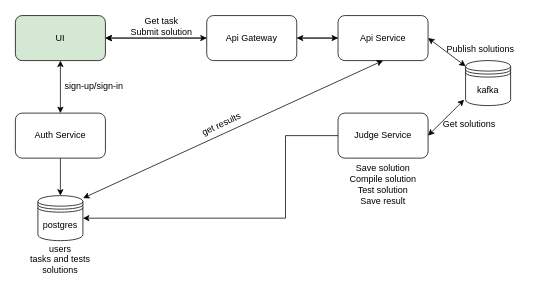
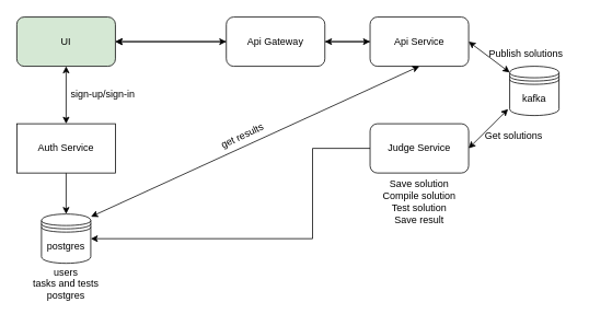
  <mxCell id="0" />
  <mxCell id="1" parent="0" />
  <mxCell id="2" value="UI" style="rounded=1;whiteSpace=wrap;html=1;fillColor=#d5e8d4;" parent="1" vertex="1"><mxGeometry x="20" y="20" width="120" height="60" as="geometry" /></mxCell>
  <mxCell id="3" style="edgeStyle=orthogonalEdgeStyle;rounded=0;orthogonalLoop=1;jettySize=auto;html=1;entryX=0.5;entryY=0;entryDx=0;entryDy=0;" parent="1" source="4" target="13" edge="1"><mxGeometry relative="1" as="geometry" /></mxCell>
- <mxCell id="4" value="Auth Service" style="rounded=1;whiteSpace=wrap;html=1;" parent="1" vertex="1"><mxGeometry x="20" y="150" width="120" height="60" as="geometry" /></mxCell>
+ <mxCell id="4" value="Auth Service" style="whiteSpace=wrap;html=1;rounded=0;" parent="1" vertex="1"><mxGeometry x="20" y="150" width="120" height="60" as="geometry" /></mxCell>
  <mxCell id="5" value="" style="edgeStyle=orthogonalEdgeStyle;rounded=0;orthogonalLoop=1;jettySize=auto;html=1;exitX=0;exitY=0.5;exitDx=0;exitDy=0;" parent="1" source="25" target="2" edge="1"><mxGeometry relative="1" as="geometry" /></mxCell>
  <mxCell id="6" style="edgeStyle=orthogonalEdgeStyle;rounded=0;orthogonalLoop=1;jettySize=auto;html=1;entryX=1;entryY=0.5;entryDx=0;entryDy=0;" edge="1" parent="1" source="7" target="25"><mxGeometry relative="1" as="geometry" /></mxCell>
  <mxCell id="7" value="Api Service" style="rounded=1;whiteSpace=wrap;html=1;" parent="1" vertex="1"><mxGeometry x="450" y="20" width="120" height="60" as="geometry" /></mxCell>
  <mxCell id="8" value="kafka" style="shape=datastore;whiteSpace=wrap;html=1;" parent="1" vertex="1"><mxGeometry x="620" y="80" width="60" height="60" as="geometry" /></mxCell>
  <mxCell id="9" value="" style="endArrow=classic;startArrow=classic;html=1;rounded=0;exitX=0.5;exitY=0;exitDx=0;exitDy=0;entryX=0.5;entryY=1;entryDx=0;entryDy=0;" parent="1" source="4" target="2" edge="1"><mxGeometry width="50" height="50" relative="1" as="geometry"><mxPoint x="80" y="150" as="sourcePoint" /><mxPoint x="130" y="100" as="targetPoint" /></mxGeometry></mxCell>
  <mxCell id="10" value="" style="endArrow=classic;startArrow=classic;html=1;rounded=0;exitX=0;exitY=0.5;exitDx=0;exitDy=0;entryX=1;entryY=0.5;entryDx=0;entryDy=0;" parent="1" source="25" target="2" edge="1"><mxGeometry width="50" height="50" relative="1" as="geometry"><mxPoint x="90" y="160" as="sourcePoint" /><mxPoint x="90" y="90" as="targetPoint" /></mxGeometry></mxCell>
  <mxCell id="11" style="edgeStyle=orthogonalEdgeStyle;rounded=0;orthogonalLoop=1;jettySize=auto;html=1;entryX=1;entryY=0.5;entryDx=0;entryDy=0;" parent="1" source="12" target="13" edge="1"><mxGeometry relative="1" as="geometry"><Array as="points"><mxPoint x="380" y="180" /><mxPoint x="380" y="290" /></Array></mxGeometry></mxCell>
  <mxCell id="12" value="Judge Service" style="rounded=1;whiteSpace=wrap;html=1;" parent="1" vertex="1"><mxGeometry x="450" y="150" width="120" height="60" as="geometry" /></mxCell>
  <mxCell id="13" value="postgres" style="shape=datastore;whiteSpace=wrap;html=1;" parent="1" vertex="1"><mxGeometry x="50" y="260" width="60" height="60" as="geometry" /></mxCell>
  <mxCell id="14" value="" style="endArrow=classic;startArrow=classic;html=1;rounded=0;entryX=1;entryY=0.5;entryDx=0;entryDy=0;" parent="1" source="8" target="7" edge="1"><mxGeometry width="50" height="50" relative="1" as="geometry"><mxPoint x="500" y="110" as="sourcePoint" /><mxPoint x="410" y="110" as="targetPoint" /></mxGeometry></mxCell>
  <mxCell id="15" value="" style="endArrow=classic;startArrow=classic;html=1;rounded=0;exitX=-0.033;exitY=0.869;exitDx=0;exitDy=0;entryX=1;entryY=0.5;entryDx=0;entryDy=0;exitPerimeter=0;" parent="1" source="8" target="12" edge="1"><mxGeometry width="50" height="50" relative="1" as="geometry"><mxPoint x="430" y="70" as="sourcePoint" /><mxPoint x="340" y="70" as="targetPoint" /></mxGeometry></mxCell>
- <mxCell id="16" value="Get task&lt;br&gt;Submit solution" style="text;html=1;strokeColor=none;fillColor=none;align=center;verticalAlign=middle;whiteSpace=wrap;rounded=0;" parent="1" vertex="1"><mxGeometry x="160" y="20" width="110" height="30" as="geometry" /></mxCell>
  <mxCell id="17" value="Publish solutions" style="text;html=1;strokeColor=none;fillColor=none;align=center;verticalAlign=middle;whiteSpace=wrap;rounded=0;" parent="1" vertex="1"><mxGeometry x="585" y="50" width="110" height="30" as="geometry" /></mxCell>
  <mxCell id="18" value="Get solutions" style="text;html=1;strokeColor=none;fillColor=none;align=center;verticalAlign=middle;whiteSpace=wrap;rounded=0;" parent="1" vertex="1"><mxGeometry x="570" y="150" width="110" height="30" as="geometry" /></mxCell>
  <mxCell id="19" value="Save solution&lt;br&gt;Compile solution&lt;br&gt;Test solution&lt;br&gt;Save result" style="text;html=1;strokeColor=none;fillColor=none;align=center;verticalAlign=middle;whiteSpace=wrap;rounded=0;" parent="1" vertex="1"><mxGeometry x="455" y="230" width="110" height="30" as="geometry" /></mxCell>
  <mxCell id="20" value="sign-up/sign-in" style="text;html=1;strokeColor=none;fillColor=none;align=center;verticalAlign=middle;whiteSpace=wrap;rounded=0;" parent="1" vertex="1"><mxGeometry x="70" y="100" width="110" height="30" as="geometry" /></mxCell>
- <mxCell id="21" value="users&lt;br&gt;tasks and tests&lt;br&gt;solutions" style="text;html=1;strokeColor=none;fillColor=none;align=center;verticalAlign=middle;whiteSpace=wrap;rounded=0;" parent="1" vertex="1"><mxGeometry x="25" y="330" width="110" height="30" as="geometry" /></mxCell>
+ <mxCell id="21" value="users&lt;br&gt;tasks and tests&lt;br&gt;postgres" style="text;html=1;strokeColor=none;fillColor=none;align=center;verticalAlign=middle;whiteSpace=wrap;rounded=0;" parent="1" vertex="1"><mxGeometry x="25" y="330" width="110" height="30" as="geometry" /></mxCell>
  <mxCell id="22" value="" style="endArrow=classic;startArrow=classic;html=1;rounded=0;exitX=0.5;exitY=1;exitDx=0;exitDy=0;entryX=1.004;entryY=0.054;entryDx=0;entryDy=0;entryPerimeter=0;" parent="1" source="7" target="13" edge="1"><mxGeometry width="50" height="50" relative="1" as="geometry"><mxPoint x="280" y="100" as="sourcePoint" /><mxPoint x="150" y="100" as="targetPoint" /></mxGeometry></mxCell>
  <mxCell id="23" value="get results" style="text;html=1;strokeColor=none;fillColor=none;align=center;verticalAlign=middle;whiteSpace=wrap;rounded=0;rotation=-25;" parent="1" vertex="1"><mxGeometry x="240" y="150" width="110" height="30" as="geometry" /></mxCell>
  <mxCell id="24" style="edgeStyle=orthogonalEdgeStyle;rounded=0;orthogonalLoop=1;jettySize=auto;html=1;entryX=0;entryY=0.5;entryDx=0;entryDy=0;" edge="1" parent="1" source="25" target="7"><mxGeometry relative="1" as="geometry" /></mxCell>
  <mxCell id="25" value="Api Gateway" style="rounded=1;whiteSpace=wrap;html=1;" vertex="1" parent="1"><mxGeometry x="275" y="20" width="120" height="60" as="geometry" /></mxCell>
